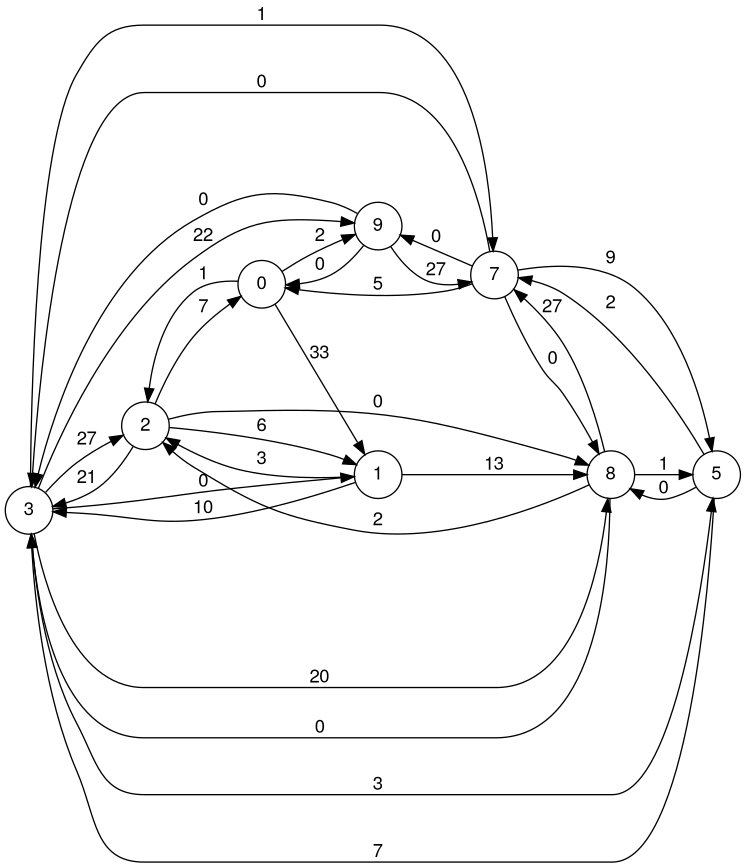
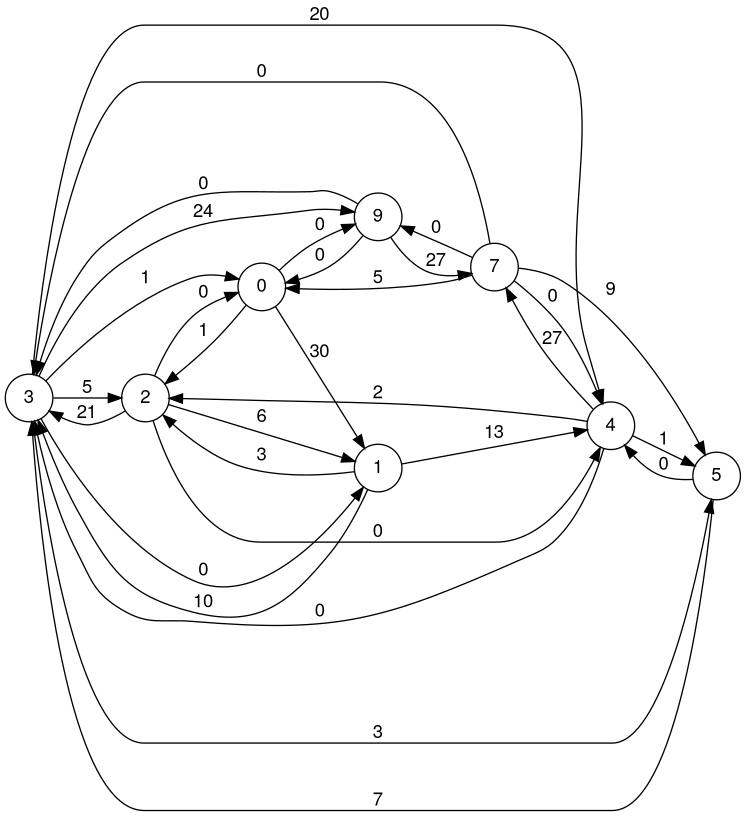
  digraph {
    fontname="Helvetica,Arial,sans-serif"
    rankdir=LR
    node [fontname="Helvetica,Arial,sans-serif" shape=circle]
    edge [fontname="Helvetica,Arial,sans-serif"]
    3
    2
    1
    5
-   4 [label=8]
+   4
    7
    n7 [label=9]
    0
-   3 -> 2 [label=27]
+   3 -> 2 [label=5]
    3 -> 1 [label=0]
    3 -> 5 [label=3]
    3 -> 4 [label=20]
-   3 -> 7 [label=1]
-   3 -> n7 [label=22]
+   3 -> 0 [label=1]
+   3 -> n7 [label=24]
    2 -> 3 [label=21]
    2 -> 1 [label=6]
    2 -> 4 [label=0]
-   2 -> 0 [label=7]
+   2 -> 0 [label=0]
    1 -> 3 [label=10]
    1 -> 2 [label=3]
    1 -> 4 [label=13]
    5 -> 3 [label=7]
    5 -> 4 [label=0]
-   5 -> 7 [label=2]
    4 -> 3 [label=0]
    4 -> 2 [label=2]
    4 -> 5 [label=1]
    4 -> 7 [label=27]
    7 -> 3 [label=0]
    7 -> 5 [label=9]
    7 -> 4 [label=0]
    7 -> n7 [label=0]
    7 -> 0 [label=5]
    n7 -> 3 [label=0]
    n7 -> 7 [label=27]
    n7 -> 0 [label=0]
    0 -> 2 [label=1]
-   0 -> 1 [label=33]
-   0 -> n7 [label=2]
+   0 -> 1 [label=30]
+   0 -> n7 [label=0]
  }
